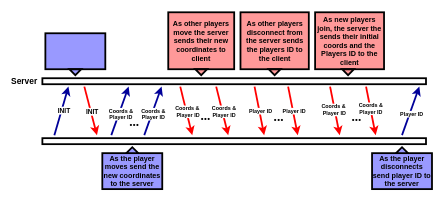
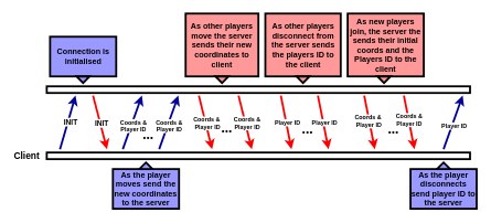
  <mxCell id="0" />
  <mxCell id="1" parent="0" />
  <mxCell id="2" value="&lt;b&gt;&lt;font style=&quot;font-size: 22px&quot; face=&quot;Times New Roman&quot;&gt;...&lt;/font&gt;&lt;/b&gt;" style="edgeLabel;html=1;align=center;verticalAlign=middle;resizable=0;points=[];" vertex="1" connectable="0" parent="1"><mxGeometry x="439.996" y="200.001" as="geometry"><mxPoint x="24" y="-6" as="offset" /></mxGeometry></mxCell>
  <mxCell id="3" value="&lt;b&gt;&lt;font style=&quot;font-size: 22px&quot; face=&quot;Times New Roman&quot;&gt;...&lt;/font&gt;&lt;/b&gt;" style="edgeLabel;html=1;align=center;verticalAlign=middle;resizable=0;points=[];" vertex="1" connectable="0" parent="1"><mxGeometry x="569.996" y="200.001" as="geometry"><mxPoint x="24" y="-6" as="offset" /></mxGeometry></mxCell>
  <mxCell id="4" value="&lt;b&gt;&lt;font style=&quot;font-size: 22px&quot; face=&quot;Times New Roman&quot;&gt;...&lt;/font&gt;&lt;/b&gt;" style="edgeLabel;html=1;align=center;verticalAlign=middle;resizable=0;points=[];" vertex="1" connectable="0" parent="1"><mxGeometry x="225" y="189.998" as="geometry"><mxPoint x="-3" y="13" as="offset" /></mxGeometry></mxCell>
  <mxCell id="5" value="&lt;b&gt;&lt;font style=&quot;font-size: 22px&quot; face=&quot;Times New Roman&quot;&gt;...&lt;/font&gt;&lt;/b&gt;" style="edgeLabel;html=1;align=center;verticalAlign=middle;resizable=0;points=[];" vertex="1" connectable="0" parent="1"><mxGeometry x="260" y="189.998" as="geometry"><mxPoint x="81" y="4" as="offset" /></mxGeometry></mxCell>
  <mxCell id="6" value="" style="rounded=0;whiteSpace=wrap;html=1;strokeWidth=3;fillColor=#9999FF;" vertex="1" parent="1"><mxGeometry x="75" y="55" width="100" height="60" as="geometry" /></mxCell>
  <mxCell id="7" value="" style="rounded=0;whiteSpace=wrap;html=1;fillColor=#FFFFFF;strokeWidth=3;" vertex="1" parent="1"><mxGeometry x="70" y="130" width="640" height="10" as="geometry" /></mxCell>
  <mxCell id="8" value="" style="rounded=0;whiteSpace=wrap;html=1;fillColor=#FFFFFF;strokeWidth=3;" vertex="1" parent="1"><mxGeometry x="70" y="230" width="640" height="10" as="geometry" /></mxCell>
- <mxCell id="9" value="&lt;b&gt;&lt;font style=&quot;font-size: 14px&quot;&gt;Server&lt;/font&gt;&lt;/b&gt;" style="text;html=1;strokeColor=none;fillColor=none;align=center;verticalAlign=middle;whiteSpace=wrap;rounded=0;" vertex="1" parent="1"><mxGeometry x="20" y="125" width="40" height="20" as="geometry" /></mxCell>
+ <mxCell id="10" value="&lt;b&gt;&lt;font style=&quot;font-size: 14px&quot;&gt;Client&lt;/font&gt;&lt;/b&gt;" style="text;html=1;strokeColor=none;fillColor=none;align=center;verticalAlign=middle;whiteSpace=wrap;rounded=0;" vertex="1" parent="1"><mxGeometry x="20" y="225" width="40" height="20" as="geometry" /></mxCell>
  <mxCell id="11" value="" style="endArrow=classic;html=1;strokeWidth=3;entryX=0.068;entryY=1.4;entryDx=0;entryDy=0;entryPerimeter=0;fillColor=#ffe6cc;strokeColor=#000099;" edge="1" parent="1" target="7"><mxGeometry width="50" height="50" relative="1" as="geometry"><mxPoint x="90" y="225" as="sourcePoint" /><mxPoint x="130" y="175" as="targetPoint" /></mxGeometry></mxCell>
  <mxCell id="12" value="&lt;b&gt;INIT&lt;/b&gt;" style="edgeLabel;html=1;align=center;verticalAlign=middle;resizable=0;points=[];" vertex="1" connectable="0" parent="11"><mxGeometry x="0.044" y="-3" relative="1" as="geometry"><mxPoint as="offset" /></mxGeometry></mxCell>
  <mxCell id="13" value="" style="endArrow=classic;html=1;strokeWidth=3;strokeColor=#FF0000;" edge="1" parent="1"><mxGeometry width="50" height="50" relative="1" as="geometry"><mxPoint x="140" y="144" as="sourcePoint" /><mxPoint x="161.04" y="225" as="targetPoint" /></mxGeometry></mxCell>
  <mxCell id="14" value="&lt;b&gt;INIT&lt;/b&gt;" style="edgeLabel;html=1;align=center;verticalAlign=middle;resizable=0;points=[];" vertex="1" connectable="0" parent="13"><mxGeometry x="0.002" y="2" relative="1" as="geometry"><mxPoint y="1" as="offset" /></mxGeometry></mxCell>
  <mxCell id="15" value="" style="endArrow=classic;html=1;strokeWidth=3;entryX=0.068;entryY=1.4;entryDx=0;entryDy=0;entryPerimeter=0;strokeColor=#000099;" edge="1" parent="1"><mxGeometry width="50" height="50" relative="1" as="geometry"><mxPoint x="185" y="225" as="sourcePoint" /><mxPoint x="213.96" y="144" as="targetPoint" /></mxGeometry></mxCell>
  <mxCell id="16" value="Coords &amp;amp; &lt;br style=&quot;font-size: 9px&quot;&gt;Player ID" style="edgeLabel;html=1;align=center;verticalAlign=middle;resizable=0;points=[];fontSize=9;fontStyle=1" vertex="1" connectable="0" parent="15"><mxGeometry x="-0.065" y="-2" relative="1" as="geometry"><mxPoint y="1.99" as="offset" /></mxGeometry></mxCell>
  <mxCell id="17" value="" style="endArrow=classic;html=1;strokeWidth=3;strokeColor=#FF0000;" edge="1" parent="1"><mxGeometry width="50" height="50" relative="1" as="geometry"><mxPoint x="300" y="144" as="sourcePoint" /><mxPoint x="320" y="225" as="targetPoint" /></mxGeometry></mxCell>
  <mxCell id="18" value="Coords &amp;amp;&amp;nbsp;&lt;br&gt;Player ID" style="edgeLabel;html=1;align=center;verticalAlign=middle;resizable=0;points=[];fontSize=9;fontStyle=1" vertex="1" connectable="0" parent="17"><mxGeometry x="0.002" y="2" relative="1" as="geometry"><mxPoint y="1" as="offset" /></mxGeometry></mxCell>
  <mxCell id="19" value="" style="endArrow=classic;html=1;strokeWidth=3;strokeColor=#FF0000;" edge="1" parent="1"><mxGeometry width="50" height="50" relative="1" as="geometry"><mxPoint x="423.96" y="144" as="sourcePoint" /><mxPoint x="440" y="225" as="targetPoint" /></mxGeometry></mxCell>
  <mxCell id="20" value="Player ID" style="edgeLabel;html=1;align=center;verticalAlign=middle;resizable=0;points=[];fontSize=9;fontStyle=1" vertex="1" connectable="0" parent="19"><mxGeometry x="0.002" y="2" relative="1" as="geometry"><mxPoint y="1" as="offset" /></mxGeometry></mxCell>
  <mxCell id="21" value="" style="endArrow=classic;html=1;strokeWidth=3;entryX=0.068;entryY=1.4;entryDx=0;entryDy=0;entryPerimeter=0;strokeColor=#000099;" edge="1" parent="1"><mxGeometry width="50" height="50" relative="1" as="geometry"><mxPoint x="240" y="225" as="sourcePoint" /><mxPoint x="268.96" y="144" as="targetPoint" /></mxGeometry></mxCell>
  <mxCell id="22" value="Coords &amp;amp; &lt;br style=&quot;font-size: 9px&quot;&gt;Player ID" style="edgeLabel;html=1;align=center;verticalAlign=middle;resizable=0;points=[];fontSize=9;fontStyle=1" vertex="1" connectable="0" parent="21"><mxGeometry x="-0.065" y="-2" relative="1" as="geometry"><mxPoint x="-0.35" y="1.99" as="offset" /></mxGeometry></mxCell>
+ <mxCell id="23" value="&lt;b&gt;Connection is &lt;br&gt;initialised&lt;/b&gt;" style="text;html=1;align=center;verticalAlign=middle;resizable=0;points=[];autosize=1;" vertex="1" parent="1"><mxGeometry x="80" y="70" width="90" height="30" as="geometry" /></mxCell>
  <mxCell id="24" value="&lt;b&gt;As the player moves send the new coordinates to the server&lt;/b&gt;" style="rounded=0;whiteSpace=wrap;html=1;strokeWidth=3;fillColor=#9999FF;" vertex="1" parent="1"><mxGeometry x="170" y="255" width="100" height="60" as="geometry" /></mxCell>
  <mxCell id="25" value="&lt;b&gt;As other players disconnect from the server sends the players ID to the client&lt;/b&gt;" style="rounded=0;whiteSpace=wrap;html=1;strokeWidth=3;fillColor=#FF9999;" vertex="1" parent="1"><mxGeometry x="400.5" y="20" width="114" height="95" as="geometry" /></mxCell>
  <mxCell id="26" value="&lt;b&gt;As other players move the server sends their new coordinates to client&lt;/b&gt;" style="rounded=0;whiteSpace=wrap;html=1;strokeWidth=3;fillColor=#FF9999;" vertex="1" parent="1"><mxGeometry x="280" y="20" width="110" height="95" as="geometry" /></mxCell>
  <mxCell id="27" value="" style="triangle;whiteSpace=wrap;html=1;strokeWidth=3;rotation=90;fillColor=#FF9999;" vertex="1" parent="1"><mxGeometry x="330" y="110" width="10" height="20" as="geometry" /></mxCell>
  <mxCell id="28" value="" style="triangle;whiteSpace=wrap;html=1;strokeWidth=3;rotation=90;fillColor=#FF9999;" vertex="1" parent="1"><mxGeometry x="452.5" y="110" width="10" height="20" as="geometry" /></mxCell>
  <mxCell id="29" value="" style="triangle;whiteSpace=wrap;html=1;strokeWidth=3;fillColor=#9999FF;rotation=-90;" vertex="1" parent="1"><mxGeometry x="215" y="240" width="10" height="20" as="geometry" /></mxCell>
  <mxCell id="30" value="" style="endArrow=classic;html=1;strokeWidth=3;strokeColor=#FF0000;" edge="1" parent="1"><mxGeometry width="50" height="50" relative="1" as="geometry"><mxPoint x="360" y="144" as="sourcePoint" /><mxPoint x="380" y="225" as="targetPoint" /></mxGeometry></mxCell>
  <mxCell id="31" value="Coords &amp;amp; &lt;br&gt;Player ID" style="edgeLabel;html=1;align=center;verticalAlign=middle;resizable=0;points=[];fontSize=9;fontStyle=1" vertex="1" connectable="0" parent="30"><mxGeometry x="0.002" y="2" relative="1" as="geometry"><mxPoint y="1" as="offset" /></mxGeometry></mxCell>
  <mxCell id="32" value="" style="triangle;whiteSpace=wrap;html=1;strokeWidth=3;rotation=90;fillColor=#9999FF;" vertex="1" parent="1"><mxGeometry x="120" y="110" width="10" height="20" as="geometry" /></mxCell>
  <mxCell id="33" value="" style="endArrow=classic;html=1;strokeWidth=3;strokeColor=#FF0000;" edge="1" parent="1"><mxGeometry width="50" height="50" relative="1" as="geometry"><mxPoint x="480" y="144" as="sourcePoint" /><mxPoint x="496.04" y="225" as="targetPoint" /></mxGeometry></mxCell>
  <mxCell id="34" value="&lt;span style=&quot;font-size: 9px ; font-weight: 700&quot;&gt;Player ID&lt;/span&gt;" style="edgeLabel;html=1;align=center;verticalAlign=middle;resizable=0;points=[];fontSize=9;" vertex="1" connectable="0" parent="33"><mxGeometry x="0.002" y="2" relative="1" as="geometry"><mxPoint y="1" as="offset" /></mxGeometry></mxCell>
  <mxCell id="35" value="" style="endArrow=classic;html=1;strokeWidth=3;strokeColor=#FF0000;" edge="1" parent="1"><mxGeometry width="50" height="50" relative="1" as="geometry"><mxPoint x="550" y="144" as="sourcePoint" /><mxPoint x="566.04" y="225" as="targetPoint" /></mxGeometry></mxCell>
  <mxCell id="36" value="&lt;b&gt;Coords &amp;amp;&amp;nbsp;&lt;br&gt;Player ID&lt;/b&gt;" style="edgeLabel;html=1;align=center;verticalAlign=middle;resizable=0;points=[];fontSize=9;" vertex="1" connectable="0" parent="35"><mxGeometry x="-0.058" y="-1" relative="1" as="geometry"><mxPoint as="offset" /></mxGeometry></mxCell>
  <mxCell id="37" value="" style="endArrow=classic;html=1;strokeWidth=3;strokeColor=#FF0000;" edge="1" parent="1"><mxGeometry width="50" height="50" relative="1" as="geometry"><mxPoint x="610" y="144" as="sourcePoint" /><mxPoint x="626.04" y="225" as="targetPoint" /></mxGeometry></mxCell>
  <mxCell id="38" value="&lt;b&gt;Coords &amp;amp; &lt;br&gt;Player ID&lt;/b&gt;" style="edgeLabel;html=1;align=center;verticalAlign=middle;resizable=0;points=[];fontSize=9;" vertex="1" connectable="0" parent="37"><mxGeometry x="-0.103" relative="1" as="geometry"><mxPoint as="offset" /></mxGeometry></mxCell>
  <mxCell id="39" value="&lt;b&gt;As new players join, the server the sends their initial coords and the Players ID to the client&lt;/b&gt;" style="rounded=0;whiteSpace=wrap;html=1;strokeWidth=3;fillColor=#FF9999;" vertex="1" parent="1"><mxGeometry x="525" y="20" width="115" height="95" as="geometry" /></mxCell>
  <mxCell id="40" value="" style="triangle;whiteSpace=wrap;html=1;strokeWidth=3;rotation=90;fillColor=#FF9999;" vertex="1" parent="1"><mxGeometry x="575" y="110" width="10" height="20" as="geometry" /></mxCell>
  <mxCell id="41" value="" style="endArrow=classic;html=1;strokeWidth=3;entryX=0.068;entryY=1.4;entryDx=0;entryDy=0;entryPerimeter=0;strokeColor=#000099;" edge="1" parent="1"><mxGeometry width="50" height="50" relative="1" as="geometry"><mxPoint x="670" y="225" as="sourcePoint" /><mxPoint x="698.96" y="144" as="targetPoint" /></mxGeometry></mxCell>
  <mxCell id="42" value="Player ID" style="edgeLabel;html=1;align=center;verticalAlign=middle;resizable=0;points=[];fontSize=9;fontStyle=1" vertex="1" connectable="0" parent="41"><mxGeometry x="-0.065" y="-2" relative="1" as="geometry"><mxPoint y="1.99" as="offset" /></mxGeometry></mxCell>
  <mxCell id="43" value="&lt;b&gt;As the player disconnects send player ID to the server&lt;/b&gt;" style="rounded=0;whiteSpace=wrap;html=1;strokeWidth=3;fillColor=#9999FF;" vertex="1" parent="1"><mxGeometry x="620" y="255" width="100" height="60" as="geometry" /></mxCell>
  <mxCell id="44" value="" style="triangle;whiteSpace=wrap;html=1;strokeWidth=3;fillColor=#9999FF;rotation=-90;" vertex="1" parent="1"><mxGeometry x="665" y="240" width="10" height="20" as="geometry" /></mxCell>
